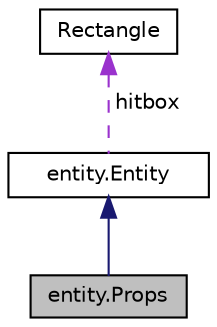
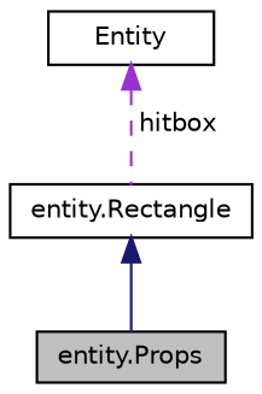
  digraph {
    node [color=black fillcolor=white fontname=Helvetica fontsize=10 shape=record style=filled]
    edge [dir=back fontname=Helvetica fontsize=10 labelfontname=Helvetica labelfontsize=10]
    n1 [fillcolor=grey75 fontcolor=black height=0.2 label="entity.Props" width=0.4]
-   n2 [height=0.2 label="entity.Entity" width=0.4]
-   n3 [height=0.2 label=Rectangle width=0.4]
+   n2 [height=0.2 label="entity.Rectangle" width=0.4]
+   n3 [height=0.2 label=Entity width=0.4]
    n2 -> n1 [color=midnightblue style=solid]
    n3 -> n2 [color=darkorchid3 label=" hitbox" style=dashed]
  }
